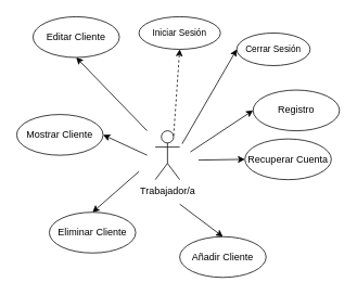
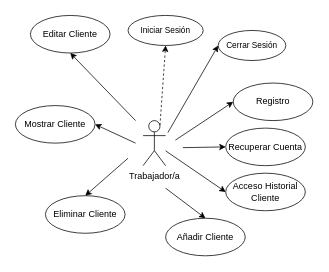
  <mxCell id="0" />
  <mxCell id="1" parent="0" />
  <mxCell id="2" value="Trabajador/a" style="shape=umlActor;verticalLabelPosition=bottom;verticalAlign=top;html=1;outlineConnect=0;" parent="1" vertex="1"><mxGeometry x="190" y="160" width="30" height="60" as="geometry" /></mxCell>
  <mxCell id="3" value="" style="endArrow=classic;html=1;rounded=0;exitX=0.75;exitY=0.1;exitDx=0;exitDy=0;exitPerimeter=0;entryX=0.5;entryY=1;entryDx=0;entryDy=0;dashed=1;" parent="1" source="2" target="4" edge="1"><mxGeometry width="50" height="50" relative="1" as="geometry"><mxPoint x="500" y="290" as="sourcePoint" /><mxPoint x="510" y="20" as="targetPoint" /></mxGeometry></mxCell>
  <mxCell id="4" value="&lt;font style=&quot;font-size: 11px;&quot;&gt;Iniciar Sesión&lt;/font&gt;" style="ellipse;whiteSpace=wrap;html=1;" parent="1" vertex="1"><mxGeometry x="170" y="20" width="100" height="40" as="geometry" /></mxCell>
  <mxCell id="5" value="&lt;font style=&quot;font-size: 11px;&quot;&gt;Cerrar Sesión&lt;/font&gt;" style="ellipse;whiteSpace=wrap;html=1;" parent="1" vertex="1"><mxGeometry x="290" y="40" width="90" height="40" as="geometry" /></mxCell>
  <mxCell id="6" value="Registro" style="ellipse;whiteSpace=wrap;html=1;" parent="1" vertex="1"><mxGeometry x="310" y="110" width="106" height="50" as="geometry" /></mxCell>
  <mxCell id="7" value="Recuperar Cuenta" style="ellipse;whiteSpace=wrap;html=1;" parent="1" vertex="1"><mxGeometry x="300" y="170" width="106" height="50" as="geometry" /></mxCell>
  <mxCell id="8" value="Añadir Cliente" style="ellipse;whiteSpace=wrap;html=1;" parent="1" vertex="1"><mxGeometry x="220" y="290" width="106" height="50" as="geometry" /></mxCell>
  <mxCell id="9" value="Eliminar Cliente" style="ellipse;whiteSpace=wrap;html=1;" parent="1" vertex="1"><mxGeometry x="60" y="260" width="106" height="50" as="geometry" /></mxCell>
  <mxCell id="10" value="Editar Cliente" style="ellipse;whiteSpace=wrap;html=1;" parent="1" vertex="1"><mxGeometry x="40" y="20" width="106" height="50" as="geometry" /></mxCell>
  <mxCell id="11" value="Mostrar Cliente" style="ellipse;whiteSpace=wrap;html=1;" parent="1" vertex="1"><mxGeometry x="20" y="140" width="106" height="50" as="geometry" /></mxCell>
  <mxCell id="12" value="" style="endArrow=classic;html=1;rounded=0;exitX=0.75;exitY=0.1;exitDx=0;exitDy=0;exitPerimeter=0;entryX=0;entryY=0.5;entryDx=0;entryDy=0;" parent="1" target="5" edge="1"><mxGeometry width="50" height="50" relative="1" as="geometry"><mxPoint x="223" y="176" as="sourcePoint" /><mxPoint x="520" y="30" as="targetPoint" /></mxGeometry></mxCell>
  <mxCell id="13" value="" style="endArrow=classic;html=1;rounded=0;exitX=0.75;exitY=0.1;exitDx=0;exitDy=0;exitPerimeter=0;entryX=0;entryY=0.5;entryDx=0;entryDy=0;" parent="1" target="6" edge="1"><mxGeometry width="50" height="50" relative="1" as="geometry"><mxPoint x="233" y="186" as="sourcePoint" /><mxPoint x="534" y="-35" as="targetPoint" /></mxGeometry></mxCell>
  <mxCell id="14" value="" style="endArrow=classic;html=1;rounded=0;exitX=0.75;exitY=0.1;exitDx=0;exitDy=0;exitPerimeter=0;entryX=0;entryY=0.5;entryDx=0;entryDy=0;" parent="1" target="7" edge="1"><mxGeometry width="50" height="50" relative="1" as="geometry"><mxPoint x="243" y="196" as="sourcePoint" /><mxPoint x="534" y="25" as="targetPoint" /></mxGeometry></mxCell>
+ <mxCell id="15" value="" style="endArrow=classic;html=1;rounded=0;entryX=0;entryY=0.5;entryDx=0;entryDy=0;" parent="1" target="20" edge="1" source="2"><mxGeometry width="50" height="50" relative="1" as="geometry"><mxPoint x="253" y="206" as="sourcePoint" /><mxPoint x="534" y="85" as="targetPoint" /></mxGeometry></mxCell>
  <mxCell id="16" value="" style="endArrow=classic;html=1;rounded=0;entryX=0.5;entryY=0;entryDx=0;entryDy=0;" parent="1" target="8" edge="1"><mxGeometry width="50" height="50" relative="1" as="geometry"><mxPoint x="220" y="250" as="sourcePoint" /><mxPoint x="534" y="145" as="targetPoint" /></mxGeometry></mxCell>
  <mxCell id="17" value="" style="endArrow=classic;html=1;rounded=0;entryX=0.5;entryY=0;entryDx=0;entryDy=0;" parent="1" target="9" edge="1"><mxGeometry width="50" height="50" relative="1" as="geometry"><mxPoint x="170" y="210" as="sourcePoint" /><mxPoint x="534" y="215" as="targetPoint" /></mxGeometry></mxCell>
  <mxCell id="18" value="" style="endArrow=classic;html=1;rounded=0;entryX=0.5;entryY=1;entryDx=0;entryDy=0;" parent="1" target="10" edge="1"><mxGeometry width="50" height="50" relative="1" as="geometry"><mxPoint x="180" y="160" as="sourcePoint" /><mxPoint x="534" y="285" as="targetPoint" /></mxGeometry></mxCell>
  <mxCell id="19" value="" style="endArrow=classic;html=1;rounded=0;entryX=1;entryY=0.5;entryDx=0;entryDy=0;" parent="1" target="11" edge="1"><mxGeometry width="50" height="50" relative="1" as="geometry"><mxPoint x="180" y="190" as="sourcePoint" /><mxPoint x="534" y="345" as="targetPoint" /></mxGeometry></mxCell>
+ <mxCell id="20" value="Acceso Historial Cliente" style="ellipse;whiteSpace=wrap;html=1;" parent="1" vertex="1"><mxGeometry x="300" y="230" width="106" height="50" as="geometry" /></mxCell>
